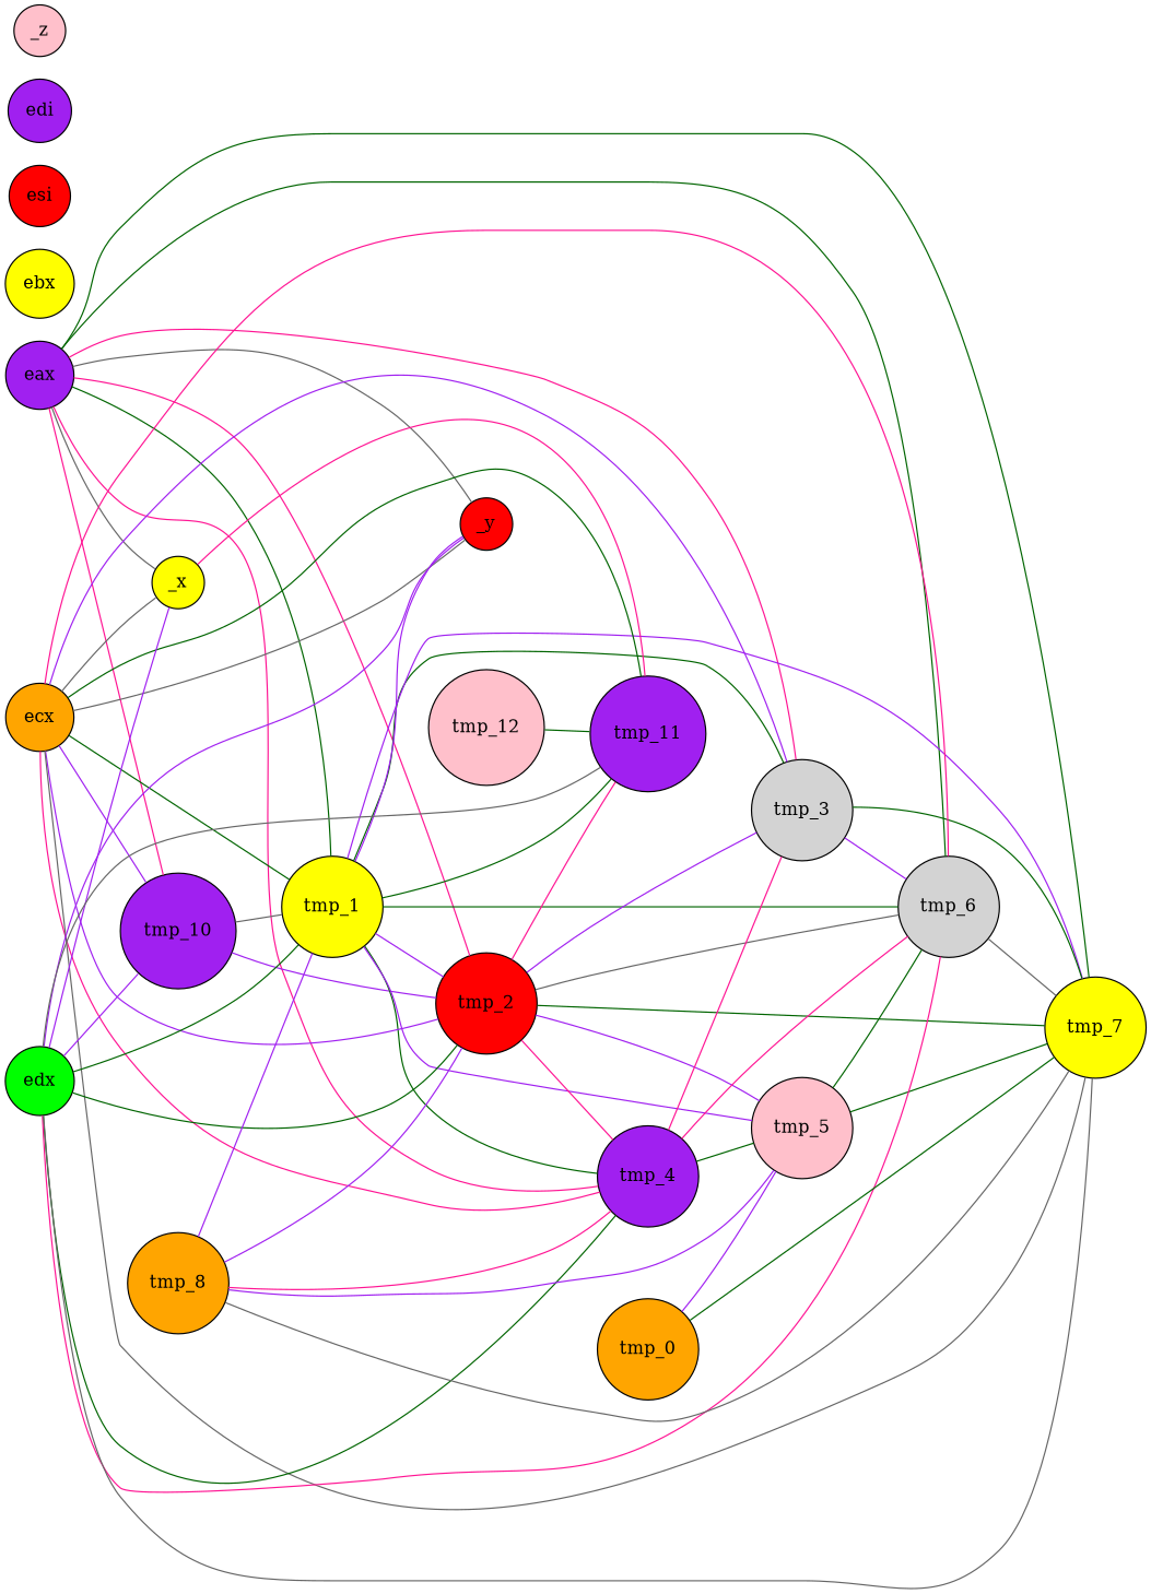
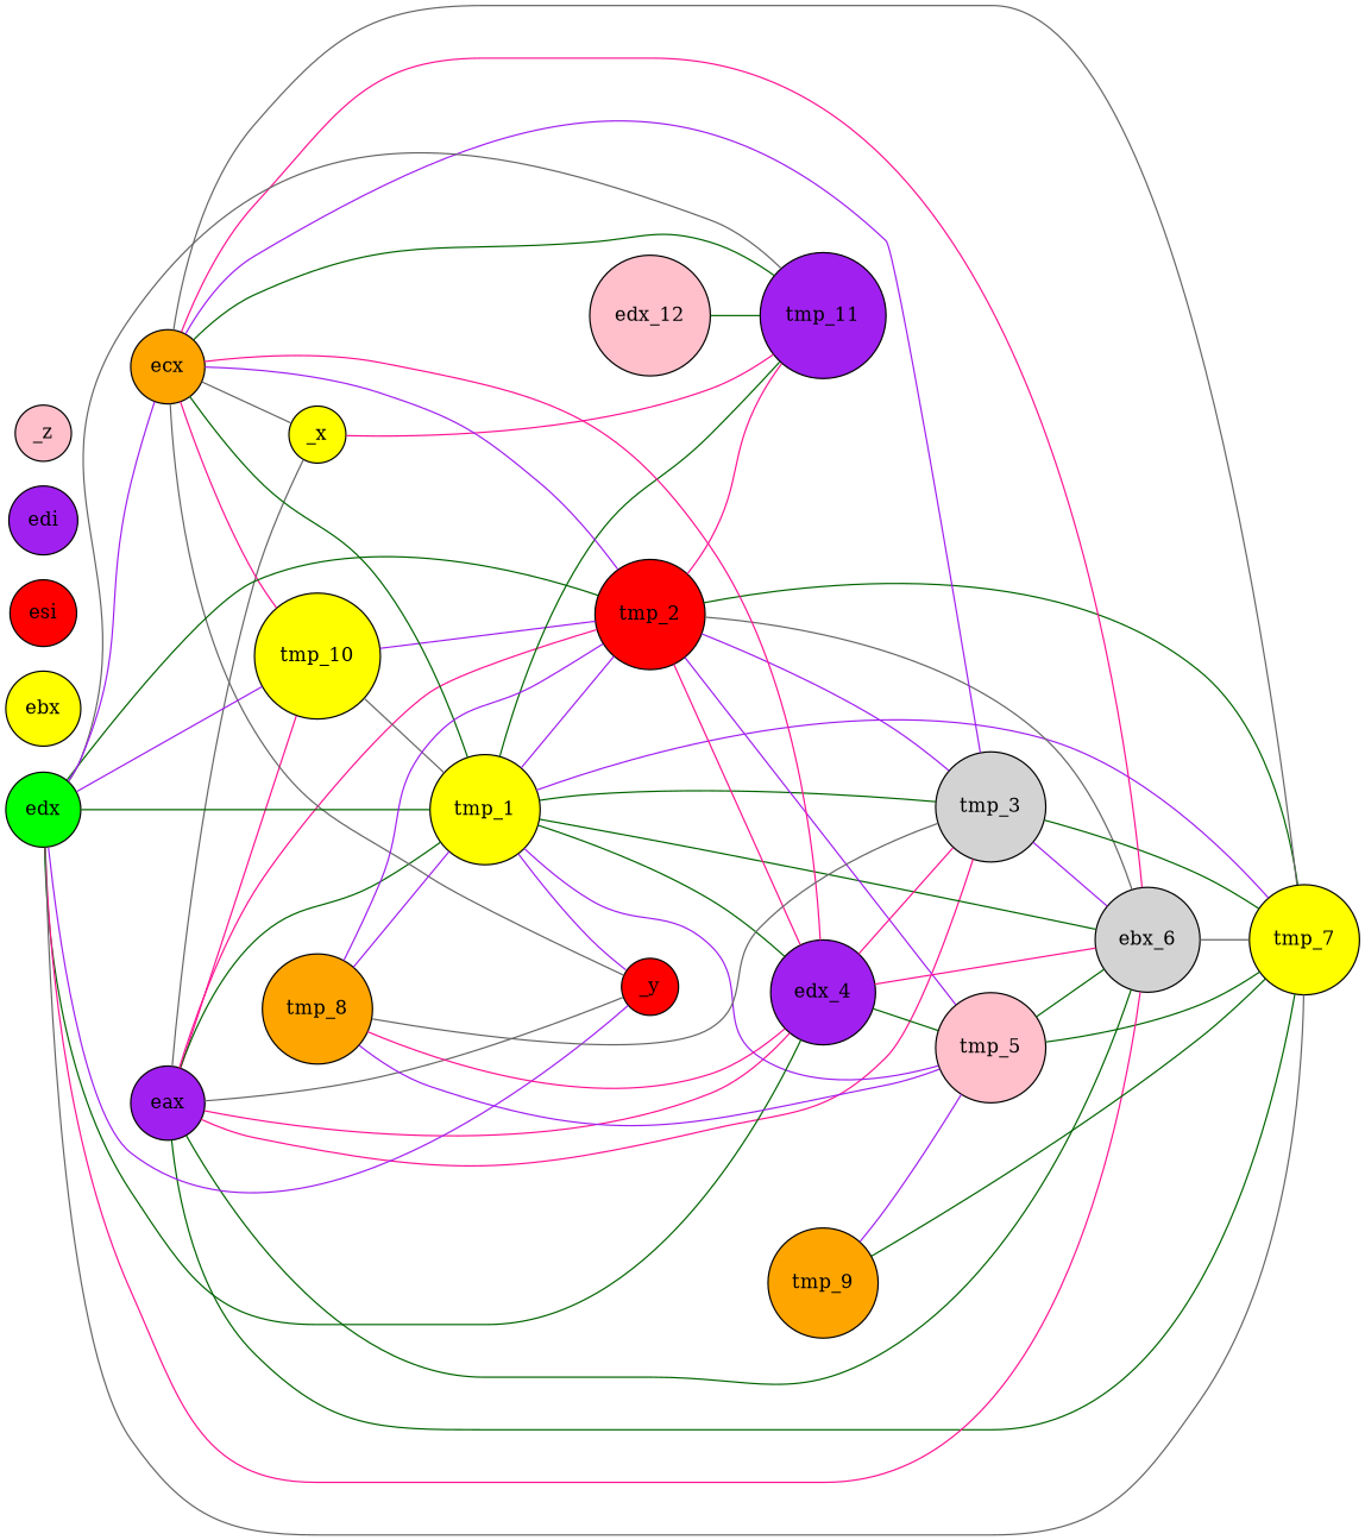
  strict graph {
    rankdir=LR
    node [fillcolor=purple shape=circle style=filled]
    edge [color=darkgreen]
    eax
-   tmp_10
+   tmp_10 [fillcolor=yellow]
    tmp_1 [fillcolor=yellow]
    tmp_2 [fillcolor=red]
-   tmp_4
+   tmp_4 [label=edx_4]
    tmp_3 [fillcolor=""]
    _x [fillcolor=yellow]
-   tmp_6 [fillcolor=""]
+   tmp_6 [label=ebx_6 fillcolor=""]
    tmp_7 [fillcolor=yellow]
    _y [fillcolor=red]
    tmp_11
    tmp_5 [fillcolor=pink]
    ecx [fillcolor=orange]
    edx [fillcolor=green]
    ebx [fillcolor=yellow]
    esi [fillcolor=red]
    edi
-   tmp_9 [fillcolor=orange label=tmp_0]
+   tmp_9 [fillcolor=orange]
    _z [fillcolor=pink]
    tmp_8 [fillcolor=orange]
-   tmp_12 [fillcolor=pink]
+   tmp_12 [fillcolor=pink label=edx_12]
    eax -- tmp_10 [color=deeppink]
    eax -- tmp_1
    eax -- tmp_2 [color=deeppink]
    eax -- tmp_4 [color=deeppink]
    eax -- tmp_3 [color=deeppink]
    eax -- _x [color=gray40]
    eax -- tmp_6
    eax -- tmp_7
    eax -- _y [color=gray40]
    tmp_10 -- tmp_1 [color=gray40]
    tmp_10 -- tmp_2 [color=purple]
    tmp_1 -- tmp_2 [color=purple]
    tmp_1 -- tmp_4
    tmp_1 -- tmp_3
    tmp_1 -- tmp_6
    tmp_1 -- tmp_7 [color=purple]
    tmp_1 -- _y [color=purple]
    tmp_1 -- tmp_11
    tmp_1 -- tmp_5 [color=purple]
    tmp_2 -- tmp_4 [color=deeppink]
    tmp_2 -- tmp_3 [color=purple]
    tmp_2 -- tmp_6 [color=gray40]
    tmp_2 -- tmp_7
    tmp_2 -- tmp_11 [color=deeppink]
    tmp_2 -- tmp_5 [color=purple]
    tmp_4 -- tmp_3 [color=deeppink]
    tmp_4 -- tmp_6 [color=deeppink]
    tmp_4 -- tmp_5
    tmp_3 -- tmp_6 [color=purple]
    tmp_3 -- tmp_7
    _x -- tmp_11 [color=deeppink]
    tmp_6 -- tmp_7 [color=gray40]
    tmp_5 -- tmp_6
    tmp_5 -- tmp_7
-   ecx -- tmp_10 [color=purple]
+   ecx -- tmp_10 [color=deeppink]
    ecx -- tmp_1
    ecx -- tmp_2 [color=purple]
    ecx -- tmp_4 [color=deeppink]
    ecx -- tmp_3 [color=purple]
    ecx -- _x [color=gray40]
    ecx -- tmp_6 [color=deeppink]
    ecx -- tmp_7 [color=gray40]
    ecx -- _y [color=gray40]
    ecx -- tmp_11
    edx -- tmp_10 [color=purple]
    edx -- tmp_1
    edx -- tmp_2
    edx -- tmp_4
-   edx -- _x [color=purple]
+   edx -- ecx [color=purple]
    edx -- tmp_6 [color=deeppink]
    edx -- tmp_7 [color=gray40]
    edx -- _y [color=purple]
    edx -- tmp_11 [color=gray40]
    tmp_9 -- tmp_7
    tmp_9 -- tmp_5 [color=purple]
    tmp_8 -- tmp_1 [color=purple]
    tmp_8 -- tmp_2 [color=purple]
    tmp_8 -- tmp_4 [color=deeppink]
-   tmp_8 -- tmp_7 [color=gray40]
+   tmp_8 -- tmp_3 [color=gray40]
    tmp_8 -- tmp_5 [color=purple]
    tmp_12 -- tmp_11
  }
